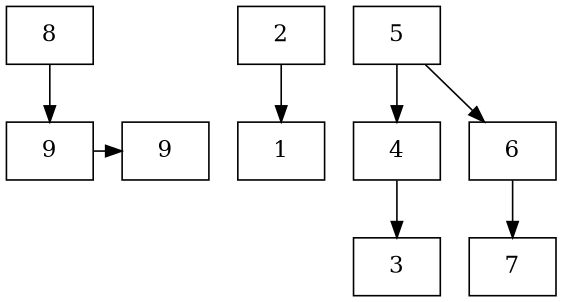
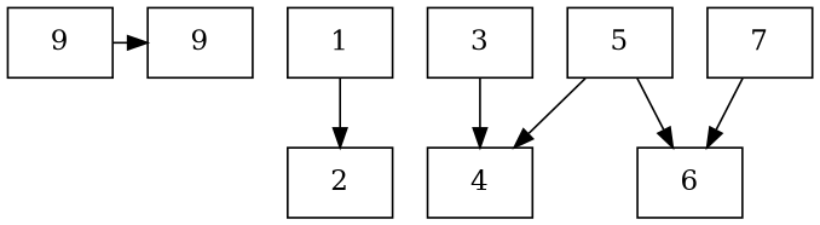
  digraph {
    node [group=1 shape=elipse]
    n1 [label=9]
    n2 [group=2 label=9]
    n3 [label=1]
    n4 [label=2]
    n5 [label=3]
    n6 [label=4]
    n7 [label=5]
    n8 [label=6]
    n9 [label=7]
-   n10 [label=8]
    subgraph sub_1 {
      rank=same
      n1
      n2
    }
    n1 -> n2
-   n4 -> n3
-   n6 -> n5
+   n3 -> n4
+   n5 -> n6
    n7 -> n6
    n7 -> n8
-   n8 -> n9
-   n10 -> n1
+   n9 -> n8
  }
